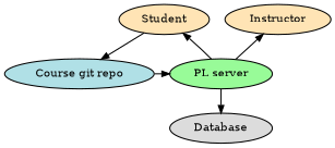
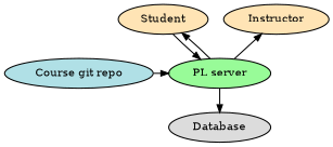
  digraph {
    fontname="DejaVu Serif"
    nodesep=0.2
    rankdir=TB
    ranksep=0.3
    node [fillcolor=moccasin fontname="DejaVu Serif" fontsize=10 style=filled]
    edge [arrowsize=0.7 fontname="DejaVu Serif" fontsize=10]
    n1 [height=0.3 label=Instructor width=0.5]
    n2 [height=0.3 label=Student width=0.5]
    n3 [fillcolor=powderblue height=0.3 label="Course git repo" width=0.5]
    n4 [fillcolor=palegreen height=0.3 label="PL server" width=0.5]
    n5 [fillcolor=gainsboro height=0.3 label=Database width=0.5]
    subgraph sub_1 {
      rank=same
      n1
      n2
    }
    subgraph sub_2 {
      rank=same
      n3
      n4
    }
    subgraph sub_3 {
      rank=same
      n5
    }
-   n2 -> n3
+   n2 -> n4
    n3 -> n4
    n4 -> n1
    n4 -> n2
    n4 -> n5
  }
